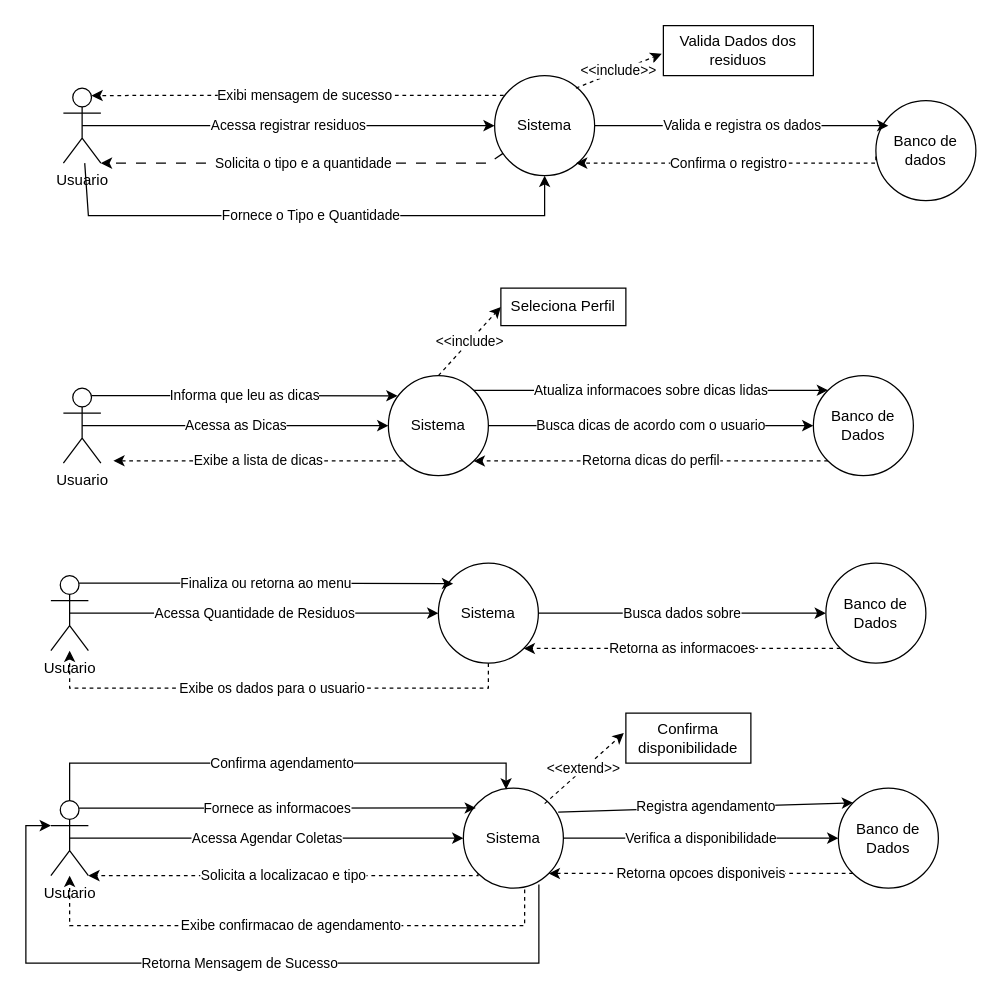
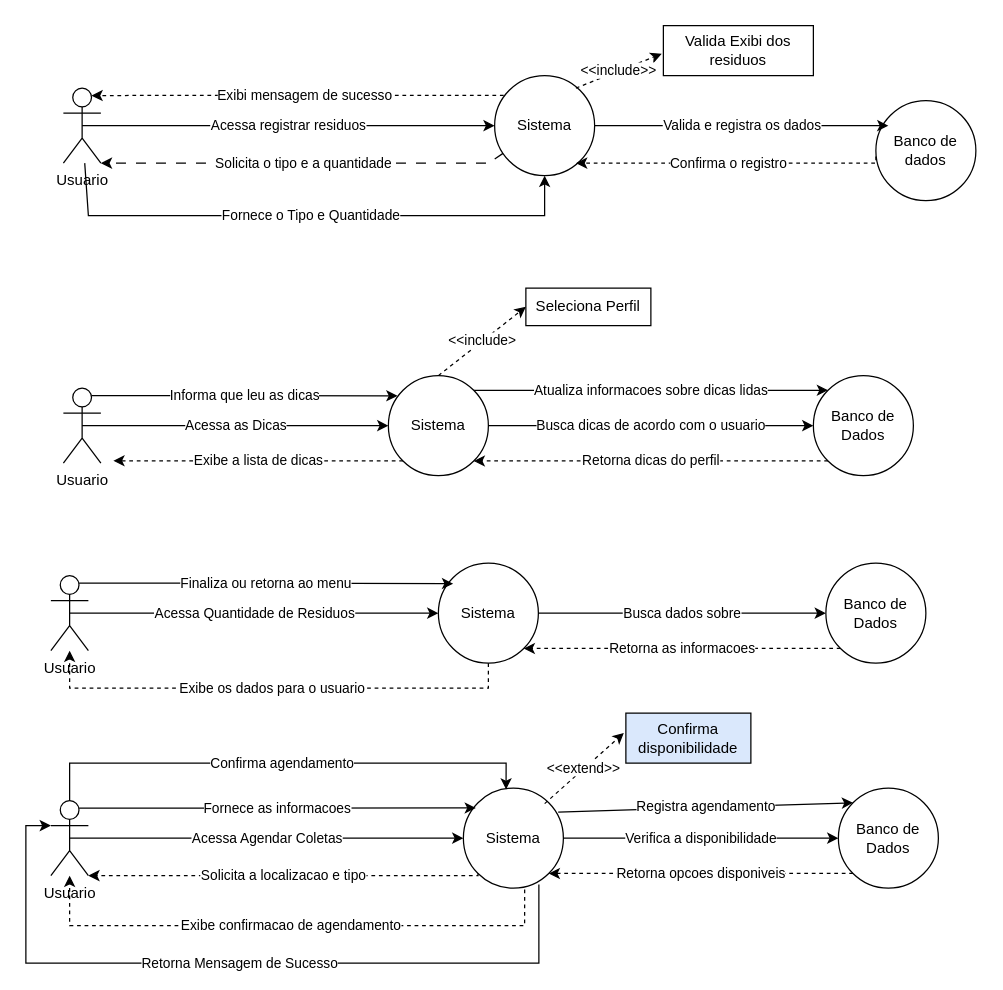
  <mxCell id="0" />
  <mxCell id="1" parent="0" />
  <mxCell id="2" value="Acessa registrar residuos" style="edgeStyle=orthogonalEdgeStyle;rounded=0;orthogonalLoop=1;jettySize=auto;html=1;exitX=0.5;exitY=0.5;exitDx=0;exitDy=0;exitPerimeter=0;" edge="1" parent="1" source="3" target="5"><mxGeometry relative="1" as="geometry" /></mxCell>
  <mxCell id="3" value="Usuario&lt;div&gt;&lt;br&gt;&lt;/div&gt;" style="shape=umlActor;verticalLabelPosition=bottom;verticalAlign=top;html=1;outlineConnect=0;" vertex="1" parent="1"><mxGeometry x="50" y="70" width="30" height="60" as="geometry" /></mxCell>
  <mxCell id="4" value="Exibi mensagem de sucesso" style="edgeStyle=orthogonalEdgeStyle;rounded=0;orthogonalLoop=1;jettySize=auto;html=1;exitX=0;exitY=0;exitDx=0;exitDy=0;entryX=0.75;entryY=0.1;entryDx=0;entryDy=0;entryPerimeter=0;dashed=1;" edge="1" parent="1" target="3"><mxGeometry relative="1" as="geometry"><mxPoint x="414.226" y="75.716" as="sourcePoint" /><mxPoint x="80.01" y="80" as="targetPoint" /><Array as="points"><mxPoint x="158" y="76" /></Array></mxGeometry></mxCell>
  <mxCell id="5" value="Sistema" style="ellipse;whiteSpace=wrap;html=1;aspect=fixed;" vertex="1" parent="1"><mxGeometry x="395" y="60" width="80" height="80" as="geometry" /></mxCell>
  <mxCell id="6" value="Banco de dados" style="ellipse;whiteSpace=wrap;html=1;aspect=fixed;" vertex="1" parent="1"><mxGeometry x="700" y="80" width="80" height="80" as="geometry" /></mxCell>
  <mxCell id="7" value="Solicita o tipo e a quantidade" style="endArrow=classic;html=1;rounded=0;entryX=1;entryY=1;entryDx=0;entryDy=0;entryPerimeter=0;dashed=1;dashPattern=8 8;" edge="1" parent="1" source="5" target="3"><mxGeometry width="50" height="50" relative="1" as="geometry"><mxPoint x="80" y="160" as="sourcePoint" /><mxPoint x="310" y="210" as="targetPoint" /><Array as="points"><mxPoint x="390" y="130" /></Array></mxGeometry></mxCell>
  <mxCell id="8" value="Fornece o Tipo e Quantidade" style="endArrow=classic;html=1;rounded=0;entryX=0.5;entryY=1;entryDx=0;entryDy=0;" edge="1" parent="1" source="3" target="5"><mxGeometry width="50" height="50" relative="1" as="geometry"><mxPoint x="68.571" y="160" as="sourcePoint" /><mxPoint x="429.88" y="172.4" as="targetPoint" /><Array as="points"><mxPoint x="70" y="172" /><mxPoint x="435" y="172" /></Array></mxGeometry></mxCell>
  <mxCell id="9" value="Valida e registra os dados" style="edgeStyle=orthogonalEdgeStyle;rounded=0;orthogonalLoop=1;jettySize=auto;html=1;exitX=1;exitY=0.5;exitDx=0;exitDy=0;entryX=0.125;entryY=0.252;entryDx=0;entryDy=0;entryPerimeter=0;" edge="1" parent="1" source="5" target="6"><mxGeometry relative="1" as="geometry"><Array as="points"><mxPoint x="700" y="100" /><mxPoint x="700" y="100" /></Array></mxGeometry></mxCell>
  <mxCell id="10" value="Confirma o registro" style="edgeStyle=orthogonalEdgeStyle;rounded=0;orthogonalLoop=1;jettySize=auto;html=1;exitX=0.016;exitY=0.559;exitDx=0;exitDy=0;exitPerimeter=0;dashed=1;" edge="1" parent="1"><mxGeometry relative="1" as="geometry"><mxPoint x="700" y="124.69" as="sourcePoint" /><mxPoint x="460.145" y="129.999" as="targetPoint" /><Array as="points"><mxPoint x="700" y="130" /></Array></mxGeometry></mxCell>
  <mxCell id="11" value="Acessa as Dicas" style="edgeStyle=orthogonalEdgeStyle;rounded=0;orthogonalLoop=1;jettySize=auto;html=1;exitX=0.5;exitY=0.5;exitDx=0;exitDy=0;exitPerimeter=0;" edge="1" parent="1" source="12" target="16"><mxGeometry relative="1" as="geometry" /></mxCell>
  <mxCell id="12" value="Usuario" style="shape=umlActor;verticalLabelPosition=bottom;verticalAlign=top;html=1;outlineConnect=0;" vertex="1" parent="1"><mxGeometry x="50" y="310" width="30" height="60" as="geometry" /></mxCell>
  <mxCell id="13" value="Busca dicas de acordo com o usuario" style="edgeStyle=orthogonalEdgeStyle;rounded=0;orthogonalLoop=1;jettySize=auto;html=1;exitX=1;exitY=0.5;exitDx=0;exitDy=0;" edge="1" parent="1" source="16" target="18"><mxGeometry relative="1" as="geometry" /></mxCell>
  <mxCell id="14" value="Exibe a lista de dicas" style="edgeStyle=orthogonalEdgeStyle;rounded=0;orthogonalLoop=1;jettySize=auto;html=1;exitX=0;exitY=1;exitDx=0;exitDy=0;dashed=1;" edge="1" parent="1" source="16"><mxGeometry relative="1" as="geometry"><mxPoint x="90" y="368.143" as="targetPoint" /></mxGeometry></mxCell>
  <mxCell id="15" value="Atualiza informacoes sobre dicas lidas" style="edgeStyle=orthogonalEdgeStyle;rounded=0;orthogonalLoop=1;jettySize=auto;html=1;exitX=1;exitY=0;exitDx=0;exitDy=0;entryX=0;entryY=0;entryDx=0;entryDy=0;" edge="1" parent="1" source="16" target="18"><mxGeometry relative="1" as="geometry" /></mxCell>
  <mxCell id="16" value="Sistema" style="ellipse;whiteSpace=wrap;html=1;aspect=fixed;" vertex="1" parent="1"><mxGeometry x="310" y="300" width="80" height="80" as="geometry" /></mxCell>
  <mxCell id="17" value="Retorna dicas do perfil" style="edgeStyle=orthogonalEdgeStyle;rounded=0;orthogonalLoop=1;jettySize=auto;html=1;exitX=0;exitY=1;exitDx=0;exitDy=0;entryX=1;entryY=1;entryDx=0;entryDy=0;dashed=1;" edge="1" parent="1" source="18" target="16"><mxGeometry relative="1" as="geometry"><mxPoint as="offset" /></mxGeometry></mxCell>
  <mxCell id="18" value="Banco de Dados" style="ellipse;whiteSpace=wrap;html=1;aspect=fixed;" vertex="1" parent="1"><mxGeometry x="650" y="300" width="80" height="80" as="geometry" /></mxCell>
  <mxCell id="19" value="Informa que leu as dicas" style="edgeStyle=orthogonalEdgeStyle;rounded=0;orthogonalLoop=1;jettySize=auto;html=1;exitX=0.75;exitY=0.1;exitDx=0;exitDy=0;exitPerimeter=0;entryX=0.091;entryY=0.202;entryDx=0;entryDy=0;entryPerimeter=0;" edge="1" parent="1" source="12" target="16"><mxGeometry relative="1" as="geometry" /></mxCell>
  <mxCell id="20" value="Acessa Quantidade de Residuos" style="edgeStyle=orthogonalEdgeStyle;rounded=0;orthogonalLoop=1;jettySize=auto;html=1;exitX=0.5;exitY=0.5;exitDx=0;exitDy=0;exitPerimeter=0;entryX=0;entryY=0.5;entryDx=0;entryDy=0;" edge="1" parent="1" source="21" target="23"><mxGeometry relative="1" as="geometry" /></mxCell>
  <mxCell id="21" value="Usuario" style="shape=umlActor;verticalLabelPosition=bottom;verticalAlign=top;html=1;outlineConnect=0;" vertex="1" parent="1"><mxGeometry x="40" y="460" width="30" height="60" as="geometry" /></mxCell>
  <mxCell id="22" value="Busca dados sobre" style="edgeStyle=orthogonalEdgeStyle;rounded=0;orthogonalLoop=1;jettySize=auto;html=1;exitX=1;exitY=0.5;exitDx=0;exitDy=0;" edge="1" parent="1" source="23" target="25"><mxGeometry relative="1" as="geometry" /></mxCell>
  <mxCell id="23" value="Sistema" style="ellipse;whiteSpace=wrap;html=1;aspect=fixed;" vertex="1" parent="1"><mxGeometry x="350" y="450" width="80" height="80" as="geometry" /></mxCell>
  <mxCell id="24" value="Retorna as informacoes" style="edgeStyle=orthogonalEdgeStyle;rounded=0;orthogonalLoop=1;jettySize=auto;html=1;exitX=0;exitY=1;exitDx=0;exitDy=0;entryX=1;entryY=1;entryDx=0;entryDy=0;dashed=1;" edge="1" parent="1" source="25" target="23"><mxGeometry relative="1" as="geometry" /></mxCell>
  <mxCell id="25" value="Banco de Dados" style="ellipse;whiteSpace=wrap;html=1;aspect=fixed;" vertex="1" parent="1"><mxGeometry x="660" y="450" width="80" height="80" as="geometry" /></mxCell>
  <mxCell id="26" value="Exibe os dados para o usuario" style="edgeStyle=orthogonalEdgeStyle;rounded=0;orthogonalLoop=1;jettySize=auto;html=1;exitX=0.5;exitY=1;exitDx=0;exitDy=0;dashed=1;" edge="1" parent="1" source="23" target="21"><mxGeometry relative="1" as="geometry"><mxPoint x="390" y="550" as="sourcePoint" /><mxPoint x="50" y="552" as="targetPoint" /><Array as="points"><mxPoint x="390" y="550" /><mxPoint x="55" y="550" /></Array></mxGeometry></mxCell>
  <mxCell id="27" value="Finaliza ou retorna ao menu" style="edgeStyle=orthogonalEdgeStyle;rounded=0;orthogonalLoop=1;jettySize=auto;html=1;exitX=0.75;exitY=0.1;exitDx=0;exitDy=0;exitPerimeter=0;entryX=0.148;entryY=0.205;entryDx=0;entryDy=0;entryPerimeter=0;" edge="1" parent="1" source="21" target="23"><mxGeometry relative="1" as="geometry" /></mxCell>
  <mxCell id="28" value="Acessa Agendar Coletas" style="edgeStyle=orthogonalEdgeStyle;rounded=0;orthogonalLoop=1;jettySize=auto;html=1;exitX=0.5;exitY=0.5;exitDx=0;exitDy=0;exitPerimeter=0;" edge="1" parent="1" source="29" target="33"><mxGeometry relative="1" as="geometry" /></mxCell>
  <mxCell id="29" value="Usuario" style="shape=umlActor;verticalLabelPosition=bottom;verticalAlign=top;html=1;outlineConnect=0;" vertex="1" parent="1"><mxGeometry x="40" y="640" width="30" height="60" as="geometry" /></mxCell>
  <mxCell id="30" value="Verifica a disponibilidade" style="edgeStyle=orthogonalEdgeStyle;rounded=0;orthogonalLoop=1;jettySize=auto;html=1;exitX=1;exitY=0.5;exitDx=0;exitDy=0;entryX=0;entryY=0.5;entryDx=0;entryDy=0;" edge="1" parent="1" source="33" target="35"><mxGeometry relative="1" as="geometry" /></mxCell>
  <mxCell id="31" value="Exibe confirmacao de agendamento" style="edgeStyle=orthogonalEdgeStyle;rounded=0;orthogonalLoop=1;jettySize=auto;html=1;exitX=0.613;exitY=1.013;exitDx=0;exitDy=0;exitPerimeter=0;dashed=1;" edge="1" parent="1" source="33" target="29"><mxGeometry relative="1" as="geometry"><mxPoint x="50" y="729.999" as="targetPoint" /><mxPoint x="390" y="769.97" as="sourcePoint" /><Array as="points"><mxPoint x="419" y="740" /><mxPoint x="55" y="740" /></Array></mxGeometry></mxCell>
  <mxCell id="32" value="Retorna Mensagem de Sucesso" style="edgeStyle=orthogonalEdgeStyle;rounded=0;orthogonalLoop=1;jettySize=auto;html=1;exitX=0.755;exitY=0.963;exitDx=0;exitDy=0;exitPerimeter=0;entryX=0;entryY=0.333;entryDx=0;entryDy=0;entryPerimeter=0;" edge="1" parent="1" source="33" target="29"><mxGeometry relative="1" as="geometry"><mxPoint x="30" y="640" as="targetPoint" /><mxPoint x="430" y="750" as="sourcePoint" /><Array as="points"><mxPoint x="430" y="770" /><mxPoint x="20" y="770" /><mxPoint x="20" y="660" /></Array></mxGeometry></mxCell>
  <mxCell id="33" value="Sistema" style="ellipse;whiteSpace=wrap;html=1;aspect=fixed;" vertex="1" parent="1"><mxGeometry x="370" y="630" width="80" height="80" as="geometry" /></mxCell>
  <mxCell id="34" value="Retorna opcoes disponiveis" style="edgeStyle=orthogonalEdgeStyle;rounded=0;orthogonalLoop=1;jettySize=auto;html=1;exitX=0;exitY=1;exitDx=0;exitDy=0;entryX=1;entryY=1;entryDx=0;entryDy=0;dashed=1;" edge="1" parent="1" source="35" target="33"><mxGeometry relative="1" as="geometry" /></mxCell>
  <mxCell id="35" value="Banco de Dados" style="ellipse;whiteSpace=wrap;html=1;aspect=fixed;" vertex="1" parent="1"><mxGeometry x="670" y="630" width="80" height="80" as="geometry" /></mxCell>
  <mxCell id="36" value="&amp;lt;&amp;lt;include&amp;gt;&amp;gt;" style="endArrow=classic;html=1;rounded=0;entryX=-0.011;entryY=0.564;entryDx=0;entryDy=0;entryPerimeter=0;dashed=1;" edge="1" parent="1" target="37"><mxGeometry width="50" height="50" relative="1" as="geometry"><mxPoint x="460" y="70" as="sourcePoint" /><mxPoint x="530" y="40" as="targetPoint" /></mxGeometry></mxCell>
- <mxCell id="37" value="Valida Dados dos residuos" style="rounded=0;whiteSpace=wrap;html=1;" vertex="1" parent="1"><mxGeometry x="530" y="20" width="120" height="40" as="geometry" /></mxCell>
+ <mxCell id="37" value="Valida Exibi dos residuos" style="rounded=0;whiteSpace=wrap;html=1;" vertex="1" parent="1"><mxGeometry x="530" y="20" width="120" height="40" as="geometry" /></mxCell>
  <mxCell id="38" value="&amp;lt;&amp;lt;include&amp;gt;" style="endArrow=classic;html=1;rounded=0;dashed=1;entryX=0;entryY=0.5;entryDx=0;entryDy=0;" edge="1" parent="1" target="39"><mxGeometry width="50" height="50" relative="1" as="geometry"><mxPoint x="350" y="300" as="sourcePoint" /><mxPoint x="400" y="250" as="targetPoint" /></mxGeometry></mxCell>
- <mxCell id="39" value="Seleciona Perfil" style="rounded=0;whiteSpace=wrap;html=1;" vertex="1" parent="1"><mxGeometry x="400" y="230" width="100" height="30" as="geometry" /></mxCell>
+ <mxCell id="39" value="Seleciona Perfil" style="rounded=0;whiteSpace=wrap;html=1;" vertex="1" parent="1"><mxGeometry x="420" y="230" width="100" height="30" as="geometry" /></mxCell>
  <mxCell id="40" value="Solicita a localizacao e tipo" style="edgeStyle=orthogonalEdgeStyle;rounded=0;orthogonalLoop=1;jettySize=auto;html=1;exitX=0;exitY=1;exitDx=0;exitDy=0;entryX=1;entryY=1;entryDx=0;entryDy=0;entryPerimeter=0;dashed=1;" edge="1" parent="1" source="33" target="29"><mxGeometry relative="1" as="geometry"><Array as="points"><mxPoint x="382" y="700" /></Array></mxGeometry></mxCell>
  <mxCell id="41" value="Fornece as informacoes" style="edgeStyle=orthogonalEdgeStyle;rounded=0;orthogonalLoop=1;jettySize=auto;html=1;exitX=0.75;exitY=0.1;exitDx=0;exitDy=0;exitPerimeter=0;entryX=0.125;entryY=0.198;entryDx=0;entryDy=0;entryPerimeter=0;" edge="1" parent="1" source="29" target="33"><mxGeometry relative="1" as="geometry" /></mxCell>
- <mxCell id="42" value="Confirma disponibilidade" style="rounded=0;whiteSpace=wrap;html=1;" vertex="1" parent="1"><mxGeometry x="500" y="570" width="100" height="40" as="geometry" /></mxCell>
+ <mxCell id="42" value="Confirma disponibilidade" style="rounded=0;whiteSpace=wrap;html=1;fillColor=#dae8fc;" vertex="1" parent="1"><mxGeometry x="500" y="570" width="100" height="40" as="geometry" /></mxCell>
  <mxCell id="43" value="&amp;lt;&amp;lt;extend&amp;gt;&amp;gt;" style="endArrow=classic;html=1;rounded=0;exitX=0.813;exitY=0.155;exitDx=0;exitDy=0;exitPerimeter=0;entryX=-0.016;entryY=0.396;entryDx=0;entryDy=0;entryPerimeter=0;dashed=1;" edge="1" parent="1" source="33" target="42"><mxGeometry width="50" height="50" relative="1" as="geometry"><mxPoint x="435.004" y="639.996" as="sourcePoint" /><mxPoint x="496.72" y="588.28" as="targetPoint" /></mxGeometry></mxCell>
  <mxCell id="44" value="Confirma agendamento" style="edgeStyle=orthogonalEdgeStyle;rounded=0;orthogonalLoop=1;jettySize=auto;html=1;exitX=0.5;exitY=0;exitDx=0;exitDy=0;exitPerimeter=0;entryX=0.427;entryY=0.013;entryDx=0;entryDy=0;entryPerimeter=0;" edge="1" parent="1" source="29" target="33"><mxGeometry relative="1" as="geometry" /></mxCell>
  <mxCell id="45" value="Registra agendamento" style="endArrow=classic;html=1;rounded=0;exitX=0.948;exitY=0.241;exitDx=0;exitDy=0;exitPerimeter=0;entryX=0;entryY=0;entryDx=0;entryDy=0;" edge="1" parent="1" source="33" target="35"><mxGeometry width="50" height="50" relative="1" as="geometry"><mxPoint x="450" y="664.4" as="sourcePoint" /><mxPoint x="511.84" y="620" as="targetPoint" /></mxGeometry></mxCell>
